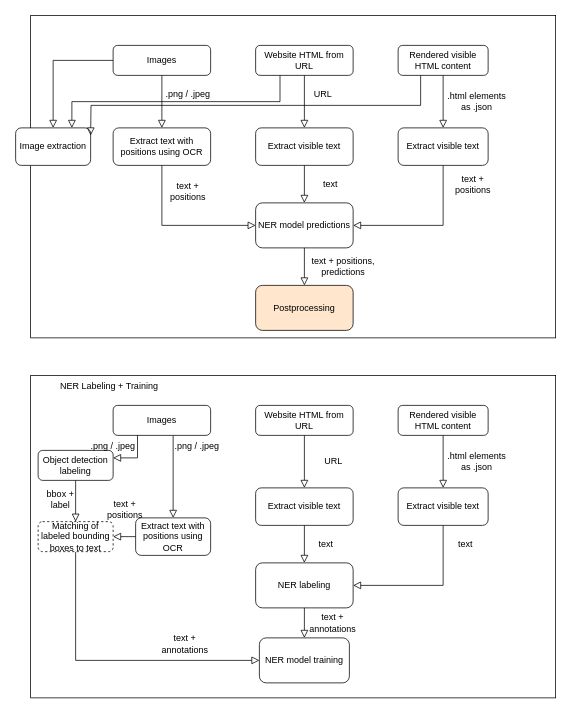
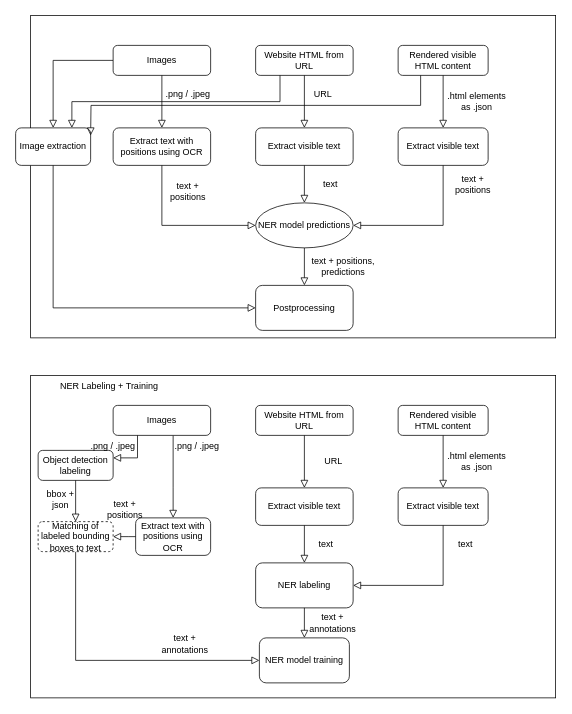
  <mxCell id="0" />
  <mxCell id="1" parent="0" />
  <mxCell id="2" value="" style="rounded=0;whiteSpace=wrap;html=1;" vertex="1" parent="1"><mxGeometry x="40" y="20" width="700" height="430" as="geometry" /></mxCell>
  <mxCell id="3" value="" style="rounded=0;html=1;jettySize=auto;orthogonalLoop=1;fontSize=11;endArrow=block;endFill=0;endSize=8;strokeWidth=1;shadow=0;labelBackgroundColor=none;edgeStyle=orthogonalEdgeStyle;entryX=0.5;entryY=0;entryDx=0;entryDy=0;" parent="1" source="4" target="45" edge="1"><mxGeometry relative="1" as="geometry"><mxPoint x="210" y="140" as="targetPoint" /></mxGeometry></mxCell>
  <mxCell id="4" value="Images " style="rounded=1;whiteSpace=wrap;html=1;fontSize=12;glass=0;strokeWidth=1;shadow=0;" parent="1" vertex="1"><mxGeometry x="150" y="60" width="130" height="40" as="geometry" /></mxCell>
  <mxCell id="5" value="Website HTML from URL" style="rounded=1;whiteSpace=wrap;html=1;" vertex="1" parent="1"><mxGeometry x="340" y="60" width="130" height="40" as="geometry" /></mxCell>
  <mxCell id="6" value="&lt;div&gt;Rendered visible HTML content&lt;/div&gt;" style="rounded=1;whiteSpace=wrap;html=1;" vertex="1" parent="1"><mxGeometry x="530" y="60" width="120" height="40" as="geometry" /></mxCell>
  <mxCell id="7" value="" style="rounded=0;html=1;jettySize=auto;orthogonalLoop=1;fontSize=11;endArrow=block;endFill=0;endSize=8;strokeWidth=1;shadow=0;labelBackgroundColor=none;edgeStyle=orthogonalEdgeStyle;exitX=0.5;exitY=1;exitDx=0;exitDy=0;entryX=0.5;entryY=0;entryDx=0;entryDy=0;" edge="1" parent="1" source="5" target="11"><mxGeometry relative="1" as="geometry"><mxPoint x="220" y="100" as="sourcePoint" /><mxPoint x="450" y="150" as="targetPoint" /></mxGeometry></mxCell>
  <mxCell id="8" value="" style="rounded=0;html=1;jettySize=auto;orthogonalLoop=1;fontSize=11;endArrow=block;endFill=0;endSize=8;strokeWidth=1;shadow=0;labelBackgroundColor=none;edgeStyle=orthogonalEdgeStyle;exitX=0.5;exitY=1;exitDx=0;exitDy=0;" edge="1" parent="1" source="6" target="9"><mxGeometry relative="1" as="geometry"><mxPoint x="413.5" y="100" as="sourcePoint" /><mxPoint x="590" y="230" as="targetPoint" /></mxGeometry></mxCell>
  <mxCell id="9" value="Extract visible text" style="rounded=1;whiteSpace=wrap;html=1;" vertex="1" parent="1"><mxGeometry x="530" y="170" width="120" height="50" as="geometry" /></mxCell>
  <mxCell id="10" value="Extract text with positions using OCR" style="rounded=1;whiteSpace=wrap;html=1;" vertex="1" parent="1"><mxGeometry x="150" y="170" width="130" height="50" as="geometry" /></mxCell>
  <mxCell id="11" value="Extract visible text" style="rounded=1;whiteSpace=wrap;html=1;" vertex="1" parent="1"><mxGeometry x="340" y="170" width="130" height="50" as="geometry" /></mxCell>
- <mxCell id="12" value="NER model predictions" style="rounded=1;whiteSpace=wrap;html=1;" vertex="1" parent="1"><mxGeometry x="340" y="270" width="130" height="60" as="geometry" /></mxCell>
- <mxCell id="13" value="Postprocessing" style="rounded=1;whiteSpace=wrap;html=1;fillColor=#ffe6cc;" vertex="1" parent="1"><mxGeometry x="340" y="380" width="130" height="60" as="geometry" /></mxCell>
+ <mxCell id="12" value="NER model predictions" style="ellipse;whiteSpace=wrap;html=1;" vertex="1" parent="1"><mxGeometry x="340" y="270" width="130" height="60" as="geometry" /></mxCell>
+ <mxCell id="13" value="Postprocessing" style="rounded=1;whiteSpace=wrap;html=1;" vertex="1" parent="1"><mxGeometry x="340" y="380" width="130" height="60" as="geometry" /></mxCell>
  <mxCell id="14" value="" style="rounded=0;html=1;jettySize=auto;orthogonalLoop=1;fontSize=11;endArrow=block;endFill=0;endSize=8;strokeWidth=1;shadow=0;labelBackgroundColor=none;edgeStyle=orthogonalEdgeStyle;exitX=0.5;exitY=1;exitDx=0;exitDy=0;entryX=0;entryY=0.5;entryDx=0;entryDy=0;" edge="1" parent="1" source="10" target="12"><mxGeometry relative="1" as="geometry"><mxPoint x="220" y="100" as="sourcePoint" /><mxPoint x="220" y="170" as="targetPoint" /></mxGeometry></mxCell>
  <mxCell id="15" value="" style="rounded=0;html=1;jettySize=auto;orthogonalLoop=1;fontSize=11;endArrow=block;endFill=0;endSize=8;strokeWidth=1;shadow=0;labelBackgroundColor=none;edgeStyle=orthogonalEdgeStyle;exitX=0.5;exitY=1;exitDx=0;exitDy=0;entryX=0.5;entryY=0;entryDx=0;entryDy=0;" edge="1" parent="1" source="11" target="12"><mxGeometry relative="1" as="geometry"><mxPoint x="220" y="230" as="sourcePoint" /><mxPoint x="350" y="310" as="targetPoint" /></mxGeometry></mxCell>
  <mxCell id="16" value="" style="rounded=0;html=1;jettySize=auto;orthogonalLoop=1;fontSize=11;endArrow=block;endFill=0;endSize=8;strokeWidth=1;shadow=0;labelBackgroundColor=none;edgeStyle=orthogonalEdgeStyle;exitX=0.5;exitY=1;exitDx=0;exitDy=0;entryX=1;entryY=0.5;entryDx=0;entryDy=0;" edge="1" parent="1" source="9" target="12"><mxGeometry relative="1" as="geometry"><mxPoint x="415" y="230" as="sourcePoint" /><mxPoint x="415" y="280" as="targetPoint" /></mxGeometry></mxCell>
  <mxCell id="17" value="" style="rounded=0;html=1;jettySize=auto;orthogonalLoop=1;fontSize=11;endArrow=block;endFill=0;endSize=8;strokeWidth=1;shadow=0;labelBackgroundColor=none;edgeStyle=orthogonalEdgeStyle;exitX=0.5;exitY=1;exitDx=0;exitDy=0;entryX=0.5;entryY=0;entryDx=0;entryDy=0;" edge="1" parent="1" source="12" target="13"><mxGeometry relative="1" as="geometry"><mxPoint x="415" y="230" as="sourcePoint" /><mxPoint x="415" y="280" as="targetPoint" /></mxGeometry></mxCell>
  <mxCell id="18" value=".png / .jpeg" style="text;html=1;strokeColor=none;fillColor=none;align=center;verticalAlign=middle;whiteSpace=wrap;rounded=0;" vertex="1" parent="1"><mxGeometry x="210" y="110" width="80" height="30" as="geometry" /></mxCell>
  <mxCell id="19" value="URL" style="text;html=1;strokeColor=none;fillColor=none;align=center;verticalAlign=middle;whiteSpace=wrap;rounded=0;" vertex="1" parent="1"><mxGeometry x="390" y="110" width="80" height="30" as="geometry" /></mxCell>
  <mxCell id="20" value=".html elements as .json" style="text;html=1;strokeColor=none;fillColor=none;align=center;verticalAlign=middle;whiteSpace=wrap;rounded=0;" vertex="1" parent="1"><mxGeometry x="590" y="120" width="90" height="30" as="geometry" /></mxCell>
  <mxCell id="21" value="text + positions" style="text;html=1;strokeColor=none;fillColor=none;align=center;verticalAlign=middle;whiteSpace=wrap;rounded=0;" vertex="1" parent="1"><mxGeometry x="210" y="240" width="80" height="30" as="geometry" /></mxCell>
  <mxCell id="22" value="text" style="text;html=1;strokeColor=none;fillColor=none;align=center;verticalAlign=middle;whiteSpace=wrap;rounded=0;" vertex="1" parent="1"><mxGeometry x="410" y="230" width="60" height="30" as="geometry" /></mxCell>
  <mxCell id="23" value="text + positions" style="text;html=1;strokeColor=none;fillColor=none;align=center;verticalAlign=middle;whiteSpace=wrap;rounded=0;" vertex="1" parent="1"><mxGeometry x="600" y="230" width="60" height="30" as="geometry" /></mxCell>
  <mxCell id="24" value="&lt;div&gt;text + positions, &lt;br&gt;&lt;/div&gt;&lt;div&gt;predictions&lt;br&gt;&lt;/div&gt;" style="text;html=1;strokeColor=none;fillColor=none;align=center;verticalAlign=middle;whiteSpace=wrap;rounded=0;" vertex="1" parent="1"><mxGeometry x="404" y="340" width="106" height="30" as="geometry" /></mxCell>
  <mxCell id="25" value="" style="rounded=0;whiteSpace=wrap;html=1;" vertex="1" parent="1"><mxGeometry x="40" y="500" width="700" height="430" as="geometry" /></mxCell>
  <mxCell id="26" value="" style="rounded=0;html=1;jettySize=auto;orthogonalLoop=1;fontSize=11;endArrow=block;endFill=0;endSize=8;strokeWidth=1;shadow=0;labelBackgroundColor=none;edgeStyle=orthogonalEdgeStyle;" edge="1" parent="1" source="27" target="33"><mxGeometry relative="1" as="geometry"><mxPoint x="210" y="620" as="targetPoint" /><Array as="points"><mxPoint x="230" y="650" /><mxPoint x="230" y="650" /></Array></mxGeometry></mxCell>
  <mxCell id="27" value="Images " style="rounded=1;whiteSpace=wrap;html=1;fontSize=12;glass=0;strokeWidth=1;shadow=0;" vertex="1" parent="1"><mxGeometry x="150" y="540" width="130" height="40" as="geometry" /></mxCell>
  <mxCell id="28" value="Website HTML from URL" style="rounded=1;whiteSpace=wrap;html=1;" vertex="1" parent="1"><mxGeometry x="340" y="540" width="130" height="40" as="geometry" /></mxCell>
  <mxCell id="29" value="&lt;div&gt;Rendered visible HTML content&lt;/div&gt;" style="rounded=1;whiteSpace=wrap;html=1;" vertex="1" parent="1"><mxGeometry x="530" y="540" width="120" height="40" as="geometry" /></mxCell>
  <mxCell id="30" value="" style="rounded=0;html=1;jettySize=auto;orthogonalLoop=1;fontSize=11;endArrow=block;endFill=0;endSize=8;strokeWidth=1;shadow=0;labelBackgroundColor=none;edgeStyle=orthogonalEdgeStyle;exitX=0.5;exitY=1;exitDx=0;exitDy=0;entryX=0.5;entryY=0;entryDx=0;entryDy=0;" edge="1" parent="1" source="28" target="34"><mxGeometry relative="1" as="geometry"><mxPoint x="220" y="580" as="sourcePoint" /><mxPoint x="450" y="630" as="targetPoint" /></mxGeometry></mxCell>
  <mxCell id="31" value="" style="rounded=0;html=1;jettySize=auto;orthogonalLoop=1;fontSize=11;endArrow=block;endFill=0;endSize=8;strokeWidth=1;shadow=0;labelBackgroundColor=none;edgeStyle=orthogonalEdgeStyle;exitX=0.5;exitY=1;exitDx=0;exitDy=0;" edge="1" parent="1" source="29" target="32"><mxGeometry relative="1" as="geometry"><mxPoint x="413.5" y="580" as="sourcePoint" /><mxPoint x="590" y="710" as="targetPoint" /></mxGeometry></mxCell>
  <mxCell id="32" value="Extract visible text" style="rounded=1;whiteSpace=wrap;html=1;" vertex="1" parent="1"><mxGeometry x="530" y="650" width="120" height="50" as="geometry" /></mxCell>
  <mxCell id="33" value="Extract text with positions using OCR" style="rounded=1;whiteSpace=wrap;html=1;" vertex="1" parent="1"><mxGeometry x="180" y="690" width="100" height="50" as="geometry" /></mxCell>
  <mxCell id="34" value="Extract visible text" style="rounded=1;whiteSpace=wrap;html=1;" vertex="1" parent="1"><mxGeometry x="340" y="650" width="130" height="50" as="geometry" /></mxCell>
  <mxCell id="35" value="NER labeling" style="rounded=1;whiteSpace=wrap;html=1;" vertex="1" parent="1"><mxGeometry x="340" y="750" width="130" height="60" as="geometry" /></mxCell>
  <mxCell id="36" value="" style="rounded=0;html=1;jettySize=auto;orthogonalLoop=1;fontSize=11;endArrow=block;endFill=0;endSize=8;strokeWidth=1;shadow=0;labelBackgroundColor=none;edgeStyle=orthogonalEdgeStyle;exitX=0.5;exitY=1;exitDx=0;exitDy=0;entryX=0;entryY=0.5;entryDx=0;entryDy=0;" edge="1" parent="1" source="52" target="56"><mxGeometry relative="1" as="geometry"><mxPoint x="220" y="580" as="sourcePoint" /><mxPoint x="220" y="650" as="targetPoint" /></mxGeometry></mxCell>
  <mxCell id="37" value="" style="rounded=0;html=1;jettySize=auto;orthogonalLoop=1;fontSize=11;endArrow=block;endFill=0;endSize=8;strokeWidth=1;shadow=0;labelBackgroundColor=none;edgeStyle=orthogonalEdgeStyle;exitX=0.5;exitY=1;exitDx=0;exitDy=0;entryX=0.5;entryY=0;entryDx=0;entryDy=0;" edge="1" parent="1" source="34" target="35"><mxGeometry relative="1" as="geometry"><mxPoint x="220" y="710" as="sourcePoint" /><mxPoint x="350" y="790" as="targetPoint" /></mxGeometry></mxCell>
  <mxCell id="38" value="" style="rounded=0;html=1;jettySize=auto;orthogonalLoop=1;fontSize=11;endArrow=block;endFill=0;endSize=8;strokeWidth=1;shadow=0;labelBackgroundColor=none;edgeStyle=orthogonalEdgeStyle;exitX=0.5;exitY=1;exitDx=0;exitDy=0;entryX=1;entryY=0.5;entryDx=0;entryDy=0;" edge="1" parent="1" source="32" target="35"><mxGeometry relative="1" as="geometry"><mxPoint x="415" y="710" as="sourcePoint" /><mxPoint x="415" y="760" as="targetPoint" /></mxGeometry></mxCell>
  <mxCell id="39" value="NER Labeling + Training" style="text;html=1;strokeColor=none;fillColor=none;align=center;verticalAlign=middle;whiteSpace=wrap;rounded=0;" vertex="1" parent="1"><mxGeometry x="70" y="500" width="150" height="30" as="geometry" /></mxCell>
  <mxCell id="40" value=".png / .jpeg" style="text;html=1;strokeColor=none;fillColor=none;align=center;verticalAlign=middle;whiteSpace=wrap;rounded=0;" vertex="1" parent="1"><mxGeometry x="222" y="579" width="80" height="30" as="geometry" /></mxCell>
  <mxCell id="41" value="URL" style="text;html=1;strokeColor=none;fillColor=none;align=center;verticalAlign=middle;whiteSpace=wrap;rounded=0;" vertex="1" parent="1"><mxGeometry x="404" y="600" width="80" height="30" as="geometry" /></mxCell>
  <mxCell id="42" value=".html elements as .json" style="text;html=1;strokeColor=none;fillColor=none;align=center;verticalAlign=middle;whiteSpace=wrap;rounded=0;" vertex="1" parent="1"><mxGeometry x="590" y="600" width="90" height="30" as="geometry" /></mxCell>
  <mxCell id="43" value="text" style="text;html=1;strokeColor=none;fillColor=none;align=center;verticalAlign=middle;whiteSpace=wrap;rounded=0;" vertex="1" parent="1"><mxGeometry x="404" y="710" width="60" height="30" as="geometry" /></mxCell>
  <mxCell id="44" value="text" style="text;html=1;strokeColor=none;fillColor=none;align=center;verticalAlign=middle;whiteSpace=wrap;rounded=0;" vertex="1" parent="1"><mxGeometry x="590" y="710" width="60" height="30" as="geometry" /></mxCell>
  <mxCell id="45" value="Image extraction" style="rounded=1;whiteSpace=wrap;html=1;" vertex="1" parent="1"><mxGeometry x="20" y="170" width="100" height="50" as="geometry" /></mxCell>
  <mxCell id="46" value="" style="rounded=0;html=1;jettySize=auto;orthogonalLoop=1;fontSize=11;endArrow=block;endFill=0;endSize=8;strokeWidth=1;shadow=0;labelBackgroundColor=none;edgeStyle=orthogonalEdgeStyle;exitX=0.5;exitY=1;exitDx=0;exitDy=0;" edge="1" parent="1" source="4" target="10"><mxGeometry relative="1" as="geometry"><mxPoint x="160" y="90" as="sourcePoint" /><mxPoint x="80" y="180" as="targetPoint" /></mxGeometry></mxCell>
  <mxCell id="47" value="" style="rounded=0;html=1;jettySize=auto;orthogonalLoop=1;fontSize=11;endArrow=block;endFill=0;endSize=8;strokeWidth=1;shadow=0;labelBackgroundColor=none;edgeStyle=orthogonalEdgeStyle;exitX=0.25;exitY=1;exitDx=0;exitDy=0;entryX=0.75;entryY=0;entryDx=0;entryDy=0;" edge="1" parent="1" source="5" target="45"><mxGeometry relative="1" as="geometry"><mxPoint x="225" y="110" as="sourcePoint" /><mxPoint x="225" y="180" as="targetPoint" /></mxGeometry></mxCell>
  <mxCell id="48" value="" style="rounded=0;html=1;jettySize=auto;orthogonalLoop=1;fontSize=11;endArrow=block;endFill=0;endSize=8;strokeWidth=1;shadow=0;labelBackgroundColor=none;edgeStyle=orthogonalEdgeStyle;exitX=0.25;exitY=1;exitDx=0;exitDy=0;" edge="1" parent="1" source="6"><mxGeometry relative="1" as="geometry"><mxPoint x="382.5" y="110" as="sourcePoint" /><mxPoint x="120" y="180" as="targetPoint" /></mxGeometry></mxCell>
+ <mxCell id="49" value="" style="rounded=0;html=1;jettySize=auto;orthogonalLoop=1;fontSize=11;endArrow=block;endFill=0;endSize=8;strokeWidth=1;shadow=0;labelBackgroundColor=none;edgeStyle=orthogonalEdgeStyle;entryX=0;entryY=0.5;entryDx=0;entryDy=0;exitX=0.5;exitY=1;exitDx=0;exitDy=0;" edge="1" parent="1" source="45" target="13"><mxGeometry relative="1" as="geometry"><mxPoint x="160" y="90" as="sourcePoint" /><mxPoint x="80" y="180" as="targetPoint" /></mxGeometry></mxCell>
  <mxCell id="50" value="Object detection labeling" style="rounded=1;whiteSpace=wrap;html=1;" vertex="1" parent="1"><mxGeometry x="50" y="600" width="100" height="40" as="geometry" /></mxCell>
  <mxCell id="51" value="" style="rounded=0;html=1;jettySize=auto;orthogonalLoop=1;fontSize=11;endArrow=block;endFill=0;endSize=8;strokeWidth=1;shadow=0;labelBackgroundColor=none;edgeStyle=orthogonalEdgeStyle;entryX=1;entryY=0.25;entryDx=0;entryDy=0;exitX=0.25;exitY=1;exitDx=0;exitDy=0;" edge="1" parent="1" source="27" target="50"><mxGeometry relative="1" as="geometry"><mxPoint x="225" y="720" as="targetPoint" /><mxPoint x="225" y="590" as="sourcePoint" /><Array as="points"><mxPoint x="183" y="610" /></Array></mxGeometry></mxCell>
  <mxCell id="52" value="Matching of labeled bounding boxes to text" style="rounded=1;whiteSpace=wrap;html=1;dashed=1;" vertex="1" parent="1"><mxGeometry x="50" y="695" width="100" height="40" as="geometry" /></mxCell>
  <mxCell id="53" value="" style="rounded=0;html=1;jettySize=auto;orthogonalLoop=1;fontSize=11;endArrow=block;endFill=0;endSize=8;strokeWidth=1;shadow=0;labelBackgroundColor=none;edgeStyle=orthogonalEdgeStyle;exitX=0.5;exitY=1;exitDx=0;exitDy=0;entryX=0.5;entryY=0;entryDx=0;entryDy=0;" edge="1" parent="1" source="50" target="52"><mxGeometry relative="1" as="geometry"><mxPoint x="415" y="590" as="sourcePoint" /><mxPoint x="415" y="660" as="targetPoint" /></mxGeometry></mxCell>
- <mxCell id="54" value="bbox + label" style="text;html=1;strokeColor=none;fillColor=none;align=center;verticalAlign=middle;whiteSpace=wrap;rounded=0;" vertex="1" parent="1"><mxGeometry x="50" y="650" width="60" height="30" as="geometry" /></mxCell>
+ <mxCell id="54" value="bbox + json" style="text;html=1;strokeColor=none;fillColor=none;align=center;verticalAlign=middle;whiteSpace=wrap;rounded=0;" vertex="1" parent="1"><mxGeometry x="50" y="650" width="60" height="30" as="geometry" /></mxCell>
  <mxCell id="55" value="text + positions" style="text;html=1;strokeColor=none;fillColor=none;align=center;verticalAlign=middle;whiteSpace=wrap;rounded=0;" vertex="1" parent="1"><mxGeometry x="136" y="664" width="60" height="30" as="geometry" /></mxCell>
  <mxCell id="56" value="NER model training" style="rounded=1;whiteSpace=wrap;html=1;" vertex="1" parent="1"><mxGeometry x="345" y="850" width="120" height="60" as="geometry" /></mxCell>
  <mxCell id="57" value="" style="rounded=0;html=1;jettySize=auto;orthogonalLoop=1;fontSize=11;endArrow=block;endFill=0;endSize=8;strokeWidth=1;shadow=0;labelBackgroundColor=none;edgeStyle=orthogonalEdgeStyle;exitX=0.5;exitY=1;exitDx=0;exitDy=0;entryX=0.5;entryY=0;entryDx=0;entryDy=0;" edge="1" parent="1" source="35" target="56"><mxGeometry relative="1" as="geometry"><mxPoint x="600" y="710" as="sourcePoint" /><mxPoint x="480" y="790" as="targetPoint" /></mxGeometry></mxCell>
  <mxCell id="58" value="" style="rounded=0;html=1;jettySize=auto;orthogonalLoop=1;fontSize=11;endArrow=block;endFill=0;endSize=8;strokeWidth=1;shadow=0;labelBackgroundColor=none;edgeStyle=orthogonalEdgeStyle;entryX=1;entryY=0.5;entryDx=0;entryDy=0;exitX=0;exitY=0.5;exitDx=0;exitDy=0;" edge="1" parent="1" source="33" target="52"><mxGeometry relative="1" as="geometry"><mxPoint x="160" y="620" as="targetPoint" /><mxPoint x="192.5" y="590" as="sourcePoint" /><Array as="points"><mxPoint x="170" y="715" /><mxPoint x="170" y="715" /></Array></mxGeometry></mxCell>
  <mxCell id="59" value=".png / .jpeg" style="text;html=1;strokeColor=none;fillColor=none;align=center;verticalAlign=middle;whiteSpace=wrap;rounded=0;" vertex="1" parent="1"><mxGeometry x="110" y="579" width="80" height="30" as="geometry" /></mxCell>
  <mxCell id="60" value="text + annotations" style="text;html=1;strokeColor=none;fillColor=none;align=center;verticalAlign=middle;whiteSpace=wrap;rounded=0;" vertex="1" parent="1"><mxGeometry x="216" y="843" width="60" height="30" as="geometry" /></mxCell>
  <mxCell id="61" value="text + annotations" style="text;html=1;strokeColor=none;fillColor=none;align=center;verticalAlign=middle;whiteSpace=wrap;rounded=0;" vertex="1" parent="1"><mxGeometry x="413" y="815" width="60" height="30" as="geometry" /></mxCell>
